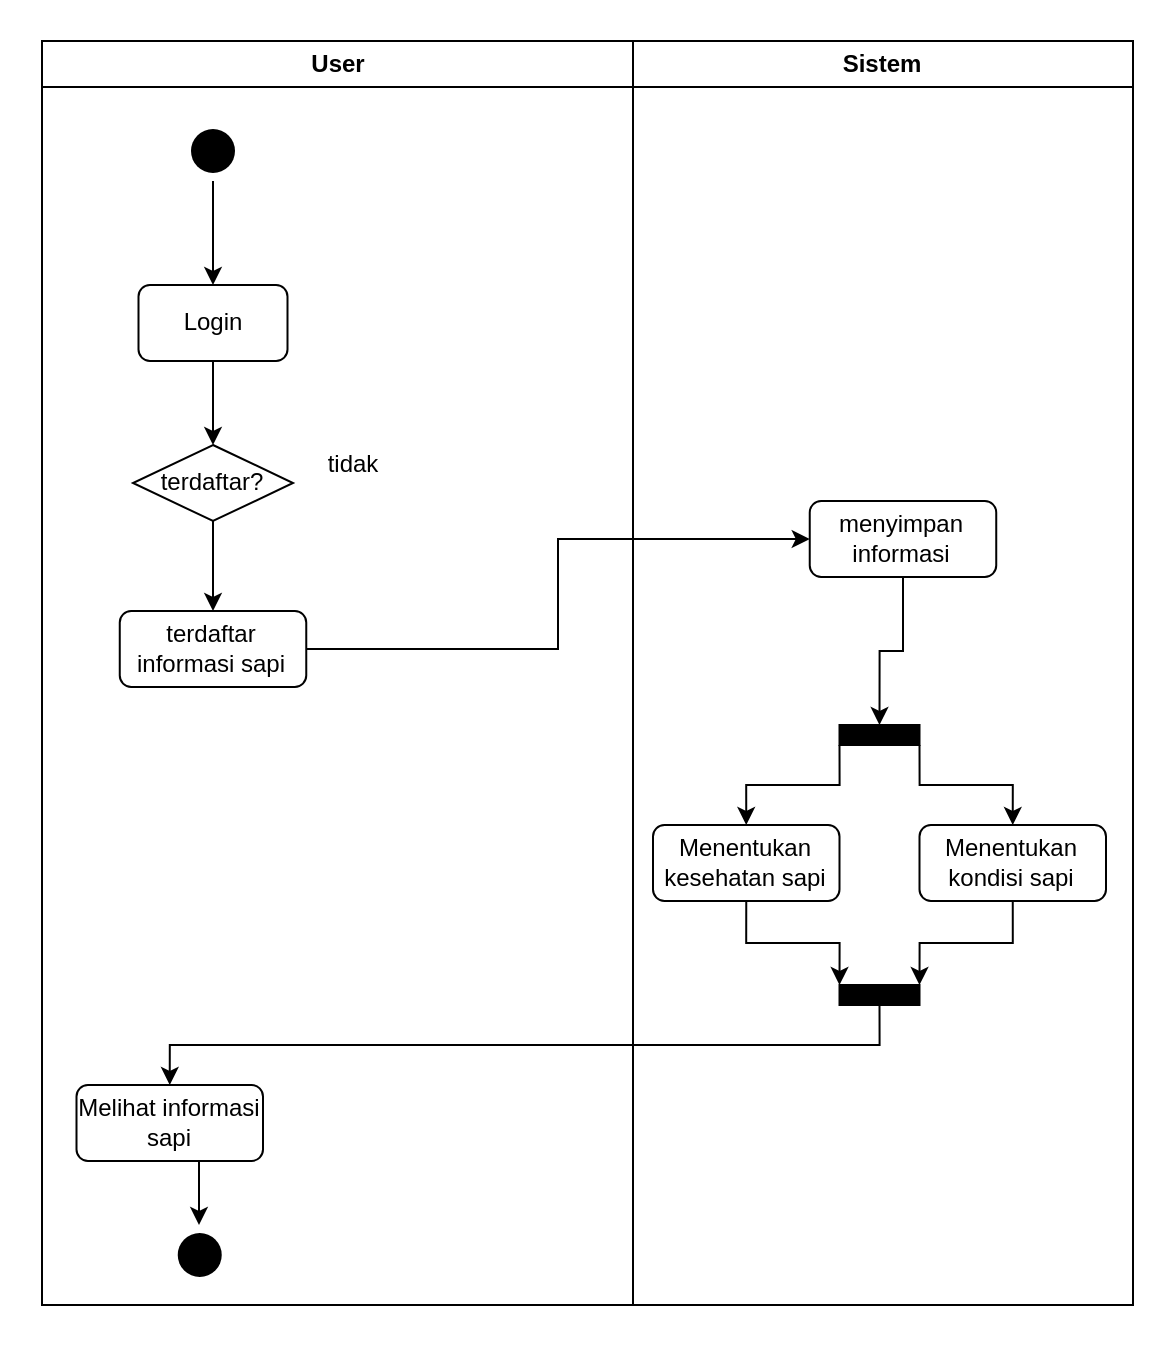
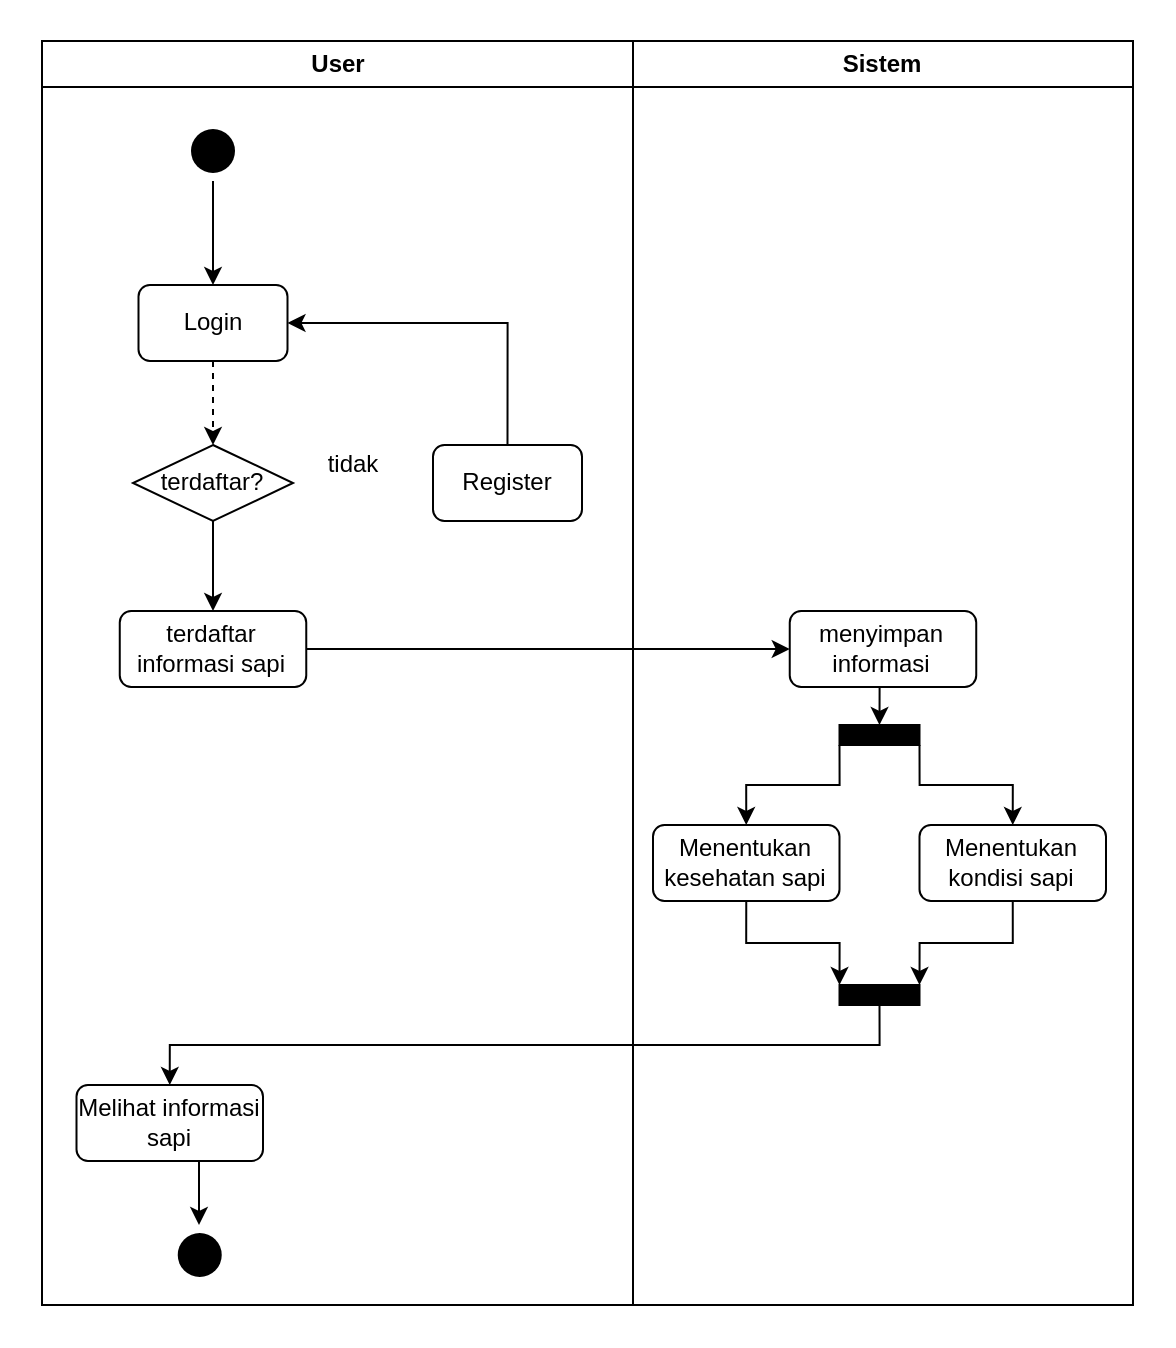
  <mxCell id="0" />
  <mxCell id="1" parent="0" />
  <mxCell id="2" value="User" style="swimlane;whiteSpace=wrap" parent="1" vertex="1"><mxGeometry x="20.5" y="20" width="295.5" height="632" as="geometry" /></mxCell>
  <mxCell id="3" style="edgeStyle=orthogonalEdgeStyle;rounded=0;orthogonalLoop=1;jettySize=auto;html=1;exitX=0.5;exitY=1;exitDx=0;exitDy=0;entryX=0.5;entryY=0;entryDx=0;entryDy=0;" edge="1" parent="2" source="4" target="6"><mxGeometry relative="1" as="geometry" /></mxCell>
  <mxCell id="4" value="" style="ellipse;shape=startState;fillColor=#000000;strokeColor=none;" parent="2" vertex="1"><mxGeometry x="70.5" y="40" width="30" height="30" as="geometry" /></mxCell>
- <mxCell id="5" style="edgeStyle=orthogonalEdgeStyle;rounded=0;orthogonalLoop=1;jettySize=auto;html=1;exitX=0.5;exitY=1;exitDx=0;exitDy=0;entryX=0.5;entryY=0;entryDx=0;entryDy=0;" edge="1" parent="2" source="6" target="8"><mxGeometry relative="1" as="geometry" /></mxCell>
+ <mxCell id="5" style="edgeStyle=orthogonalEdgeStyle;rounded=0;orthogonalLoop=1;jettySize=auto;html=1;exitX=0.5;exitY=1;exitDx=0;exitDy=0;entryX=0.5;entryY=0;entryDx=0;entryDy=0;dashed=1;" edge="1" parent="2" source="6" target="8"><mxGeometry relative="1" as="geometry" /></mxCell>
  <mxCell id="6" value="Login" style="rounded=1;whiteSpace=wrap;html=1;" vertex="1" parent="2"><mxGeometry x="48.25" y="122" width="74.5" height="38" as="geometry" /></mxCell>
  <mxCell id="7" style="edgeStyle=orthogonalEdgeStyle;rounded=0;orthogonalLoop=1;jettySize=auto;html=1;exitX=0.5;exitY=1;exitDx=0;exitDy=0;entryX=0.5;entryY=0;entryDx=0;entryDy=0;" edge="1" parent="2" source="8" target="12"><mxGeometry relative="1" as="geometry" /></mxCell>
  <mxCell id="8" value="terdaftar?" style="rhombus;whiteSpace=wrap;html=1;" vertex="1" parent="2"><mxGeometry x="45.5" y="202" width="80" height="38" as="geometry" /></mxCell>
+ <mxCell id="9" style="edgeStyle=orthogonalEdgeStyle;rounded=0;orthogonalLoop=1;jettySize=auto;html=1;exitX=0.5;exitY=0;exitDx=0;exitDy=0;entryX=1;entryY=0.5;entryDx=0;entryDy=0;" edge="1" parent="2" source="10" target="6"><mxGeometry relative="1" as="geometry" /></mxCell>
+ <mxCell id="10" value="Register" style="rounded=1;whiteSpace=wrap;html=1;" vertex="1" parent="2"><mxGeometry x="195.5" y="202" width="74.5" height="38" as="geometry" /></mxCell>
  <mxCell id="11" value="tidak" style="text;html=1;align=center;verticalAlign=middle;resizable=0;points=[];autosize=1;strokeColor=none;fillColor=none;" vertex="1" parent="2"><mxGeometry x="135.5" y="202" width="40" height="20" as="geometry" /></mxCell>
  <mxCell id="12" value="terdaftar informasi sapi" style="rounded=1;whiteSpace=wrap;html=1;" vertex="1" parent="2"><mxGeometry x="38.88" y="285" width="93.25" height="38" as="geometry" /></mxCell>
  <mxCell id="13" value="Melihat informasi sapi" style="rounded=1;whiteSpace=wrap;html=1;" vertex="1" parent="2"><mxGeometry x="17.25" y="522" width="93.25" height="38" as="geometry" /></mxCell>
  <mxCell id="14" value="" style="ellipse;shape=startState;fillColor=#000000;strokeColor=none;perimeterSpacing=15;" vertex="1" parent="2"><mxGeometry x="63.87" y="592" width="30" height="30" as="geometry" /></mxCell>
  <mxCell id="15" value="Sistem" style="swimlane;whiteSpace=wrap" parent="1" vertex="1"><mxGeometry x="316" y="20" width="250" height="632" as="geometry" /></mxCell>
  <mxCell id="16" style="edgeStyle=orthogonalEdgeStyle;rounded=0;orthogonalLoop=1;jettySize=auto;html=1;exitX=0.5;exitY=1;exitDx=0;exitDy=0;entryX=0.5;entryY=0;entryDx=0;entryDy=0;" edge="1" parent="15" source="17" target="22"><mxGeometry relative="1" as="geometry" /></mxCell>
- <mxCell id="17" value="menyimpan informasi" style="rounded=1;whiteSpace=wrap;html=1;" vertex="1" parent="15"><mxGeometry x="88.37" y="230" width="93.25" height="38" as="geometry" /></mxCell>
+ <mxCell id="17" value="menyimpan informasi" style="rounded=1;whiteSpace=wrap;html=1;" vertex="1" parent="15"><mxGeometry x="78.37" y="285" width="93.25" height="38" as="geometry" /></mxCell>
  <mxCell id="18" style="edgeStyle=orthogonalEdgeStyle;rounded=0;orthogonalLoop=1;jettySize=auto;html=1;exitX=0.5;exitY=1;exitDx=0;exitDy=0;entryX=0;entryY=0;entryDx=0;entryDy=0;" edge="1" parent="15" source="19" target="25"><mxGeometry relative="1" as="geometry" /></mxCell>
  <mxCell id="19" value="Menentukan kesehatan sapi" style="rounded=1;whiteSpace=wrap;html=1;" vertex="1" parent="15"><mxGeometry x="10" y="392" width="93.25" height="38" as="geometry" /></mxCell>
  <mxCell id="20" style="edgeStyle=orthogonalEdgeStyle;rounded=0;orthogonalLoop=1;jettySize=auto;html=1;exitX=0;exitY=1;exitDx=0;exitDy=0;entryX=0.5;entryY=0;entryDx=0;entryDy=0;" edge="1" parent="15" source="22" target="19"><mxGeometry relative="1" as="geometry" /></mxCell>
  <mxCell id="21" style="edgeStyle=orthogonalEdgeStyle;rounded=0;orthogonalLoop=1;jettySize=auto;html=1;exitX=1;exitY=1;exitDx=0;exitDy=0;entryX=0.5;entryY=0;entryDx=0;entryDy=0;" edge="1" parent="15" source="22" target="24"><mxGeometry relative="1" as="geometry" /></mxCell>
  <mxCell id="22" value="" style="rounded=0;whiteSpace=wrap;html=1;fillColor=#000000;" vertex="1" parent="15"><mxGeometry x="103.25" y="342" width="40" height="10" as="geometry" /></mxCell>
  <mxCell id="23" style="edgeStyle=orthogonalEdgeStyle;rounded=0;orthogonalLoop=1;jettySize=auto;html=1;exitX=0.5;exitY=1;exitDx=0;exitDy=0;entryX=1;entryY=0;entryDx=0;entryDy=0;" edge="1" parent="15" source="24" target="25"><mxGeometry relative="1" as="geometry" /></mxCell>
  <mxCell id="24" value="Menentukan kondisi sapi" style="rounded=1;whiteSpace=wrap;html=1;" vertex="1" parent="15"><mxGeometry x="143.25" y="392" width="93.25" height="38" as="geometry" /></mxCell>
  <mxCell id="25" value="" style="rounded=0;whiteSpace=wrap;html=1;fillColor=#000000;" vertex="1" parent="15"><mxGeometry x="103.25" y="472" width="40" height="10" as="geometry" /></mxCell>
  <mxCell id="26" style="edgeStyle=orthogonalEdgeStyle;rounded=0;orthogonalLoop=1;jettySize=auto;html=1;exitX=1;exitY=0.5;exitDx=0;exitDy=0;entryX=0;entryY=0.5;entryDx=0;entryDy=0;" edge="1" parent="1" source="12" target="17"><mxGeometry relative="1" as="geometry" /></mxCell>
  <mxCell id="27" style="edgeStyle=orthogonalEdgeStyle;rounded=0;orthogonalLoop=1;jettySize=auto;html=1;exitX=0.5;exitY=1;exitDx=0;exitDy=0;entryX=0.5;entryY=0;entryDx=0;entryDy=0;" edge="1" parent="1" source="25" target="13"><mxGeometry relative="1" as="geometry" /></mxCell>
  <mxCell id="28" style="edgeStyle=orthogonalEdgeStyle;rounded=0;orthogonalLoop=1;jettySize=auto;html=1;exitX=0.5;exitY=1;exitDx=0;exitDy=0;" edge="1" parent="1" source="13"><mxGeometry relative="1" as="geometry"><mxPoint x="99" y="612" as="targetPoint" /></mxGeometry></mxCell>
